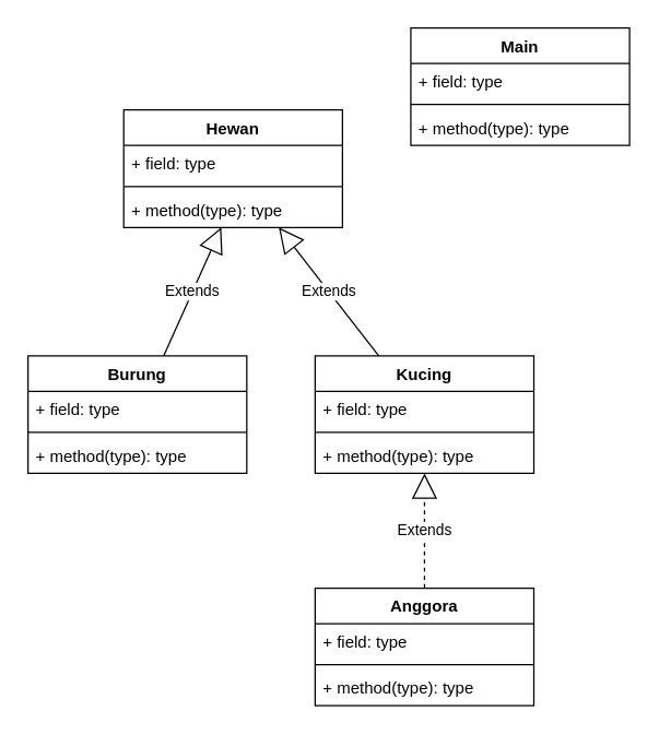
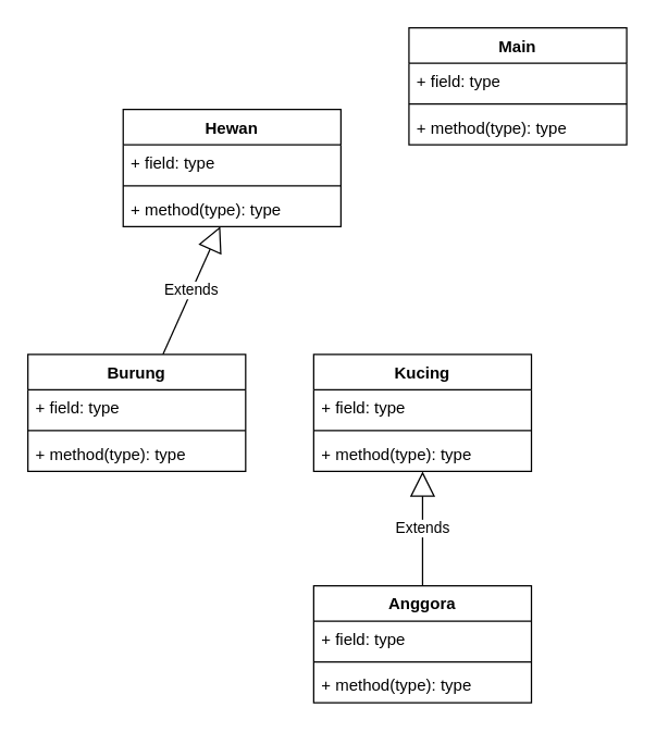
  <mxCell id="0" />
  <mxCell id="1" parent="0" />
  <mxCell id="2" value="Hewan" style="swimlane;fontStyle=1;align=center;verticalAlign=top;childLayout=stackLayout;horizontal=1;startSize=26;horizontalStack=0;resizeParent=1;resizeParentMax=0;resizeLast=0;collapsible=1;marginBottom=0;" vertex="1" parent="1"><mxGeometry x="90" y="80" width="160" height="86" as="geometry" /></mxCell>
  <mxCell id="3" value="+ field: type" style="text;strokeColor=none;fillColor=none;align=left;verticalAlign=top;spacingLeft=4;spacingRight=4;overflow=hidden;rotatable=0;points=[[0,0.5],[1,0.5]];portConstraint=eastwest;" vertex="1" parent="2"><mxGeometry y="26" width="160" height="26" as="geometry" /></mxCell>
  <mxCell id="4" value="" style="line;strokeWidth=1;fillColor=none;align=left;verticalAlign=middle;spacingTop=-1;spacingLeft=3;spacingRight=3;rotatable=0;labelPosition=right;points=[];portConstraint=eastwest;strokeColor=inherit;" vertex="1" parent="2"><mxGeometry y="52" width="160" height="8" as="geometry" /></mxCell>
  <mxCell id="5" value="+ method(type): type" style="text;strokeColor=none;fillColor=none;align=left;verticalAlign=top;spacingLeft=4;spacingRight=4;overflow=hidden;rotatable=0;points=[[0,0.5],[1,0.5]];portConstraint=eastwest;" vertex="1" parent="2"><mxGeometry y="60" width="160" height="26" as="geometry" /></mxCell>
  <mxCell id="6" value="Kucing" style="swimlane;fontStyle=1;align=center;verticalAlign=top;childLayout=stackLayout;horizontal=1;startSize=26;horizontalStack=0;resizeParent=1;resizeParentMax=0;resizeLast=0;collapsible=1;marginBottom=0;" vertex="1" parent="1"><mxGeometry x="230" y="260" width="160" height="86" as="geometry" /></mxCell>
  <mxCell id="7" value="+ field: type" style="text;strokeColor=none;fillColor=none;align=left;verticalAlign=top;spacingLeft=4;spacingRight=4;overflow=hidden;rotatable=0;points=[[0,0.5],[1,0.5]];portConstraint=eastwest;" vertex="1" parent="6"><mxGeometry y="26" width="160" height="26" as="geometry" /></mxCell>
  <mxCell id="8" value="" style="line;strokeWidth=1;fillColor=none;align=left;verticalAlign=middle;spacingTop=-1;spacingLeft=3;spacingRight=3;rotatable=0;labelPosition=right;points=[];portConstraint=eastwest;strokeColor=inherit;" vertex="1" parent="6"><mxGeometry y="52" width="160" height="8" as="geometry" /></mxCell>
  <mxCell id="9" value="+ method(type): type" style="text;strokeColor=none;fillColor=none;align=left;verticalAlign=top;spacingLeft=4;spacingRight=4;overflow=hidden;rotatable=0;points=[[0,0.5],[1,0.5]];portConstraint=eastwest;" vertex="1" parent="6"><mxGeometry y="60" width="160" height="26" as="geometry" /></mxCell>
  <mxCell id="10" value="Burung" style="swimlane;fontStyle=1;align=center;verticalAlign=top;childLayout=stackLayout;horizontal=1;startSize=26;horizontalStack=0;resizeParent=1;resizeParentMax=0;resizeLast=0;collapsible=1;marginBottom=0;" vertex="1" parent="1"><mxGeometry x="20" y="260" width="160" height="86" as="geometry" /></mxCell>
  <mxCell id="11" value="+ field: type" style="text;strokeColor=none;fillColor=none;align=left;verticalAlign=top;spacingLeft=4;spacingRight=4;overflow=hidden;rotatable=0;points=[[0,0.5],[1,0.5]];portConstraint=eastwest;" vertex="1" parent="10"><mxGeometry y="26" width="160" height="26" as="geometry" /></mxCell>
  <mxCell id="12" value="" style="line;strokeWidth=1;fillColor=none;align=left;verticalAlign=middle;spacingTop=-1;spacingLeft=3;spacingRight=3;rotatable=0;labelPosition=right;points=[];portConstraint=eastwest;strokeColor=inherit;" vertex="1" parent="10"><mxGeometry y="52" width="160" height="8" as="geometry" /></mxCell>
  <mxCell id="13" value="+ method(type): type" style="text;strokeColor=none;fillColor=none;align=left;verticalAlign=top;spacingLeft=4;spacingRight=4;overflow=hidden;rotatable=0;points=[[0,0.5],[1,0.5]];portConstraint=eastwest;" vertex="1" parent="10"><mxGeometry y="60" width="160" height="26" as="geometry" /></mxCell>
  <mxCell id="14" value="Extends" style="endArrow=block;endSize=16;endFill=0;html=1;rounded=0;entryX=0.446;entryY=1;entryDx=0;entryDy=0;entryPerimeter=0;" edge="1" parent="1" source="10" target="5"><mxGeometry width="160" relative="1" as="geometry"><mxPoint x="300" y="270" as="sourcePoint" /><mxPoint x="460" y="270" as="targetPoint" /></mxGeometry></mxCell>
- <mxCell id="15" value="Extends" style="endArrow=block;endSize=16;endFill=0;html=1;rounded=0;" edge="1" parent="1" source="6" target="2"><mxGeometry width="160" relative="1" as="geometry"><mxPoint x="300" y="270" as="sourcePoint" /><mxPoint x="460" y="270" as="targetPoint" /></mxGeometry></mxCell>
  <mxCell id="16" value="Anggora" style="swimlane;fontStyle=1;align=center;verticalAlign=top;childLayout=stackLayout;horizontal=1;startSize=26;horizontalStack=0;resizeParent=1;resizeParentMax=0;resizeLast=0;collapsible=1;marginBottom=0;" vertex="1" parent="1"><mxGeometry x="230" y="430" width="160" height="86" as="geometry" /></mxCell>
  <mxCell id="17" value="+ field: type" style="text;strokeColor=none;fillColor=none;align=left;verticalAlign=top;spacingLeft=4;spacingRight=4;overflow=hidden;rotatable=0;points=[[0,0.5],[1,0.5]];portConstraint=eastwest;" vertex="1" parent="16"><mxGeometry y="26" width="160" height="26" as="geometry" /></mxCell>
  <mxCell id="18" value="" style="line;strokeWidth=1;fillColor=none;align=left;verticalAlign=middle;spacingTop=-1;spacingLeft=3;spacingRight=3;rotatable=0;labelPosition=right;points=[];portConstraint=eastwest;strokeColor=inherit;" vertex="1" parent="16"><mxGeometry y="52" width="160" height="8" as="geometry" /></mxCell>
  <mxCell id="19" value="+ method(type): type" style="text;strokeColor=none;fillColor=none;align=left;verticalAlign=top;spacingLeft=4;spacingRight=4;overflow=hidden;rotatable=0;points=[[0,0.5],[1,0.5]];portConstraint=eastwest;" vertex="1" parent="16"><mxGeometry y="60" width="160" height="26" as="geometry" /></mxCell>
- <mxCell id="20" value="Extends" style="endArrow=block;endSize=16;endFill=0;html=1;rounded=0;exitX=0.5;exitY=0;exitDx=0;exitDy=0;dashed=1;" edge="1" parent="1" source="16" target="6"><mxGeometry width="160" relative="1" as="geometry"><mxPoint x="280" y="390" as="sourcePoint" /><mxPoint x="440" y="390" as="targetPoint" /></mxGeometry></mxCell>
+ <mxCell id="20" value="Extends" style="endArrow=block;endSize=16;endFill=0;html=1;rounded=0;exitX=0.5;exitY=0;exitDx=0;exitDy=0;" edge="1" parent="1" source="16" target="6"><mxGeometry width="160" relative="1" as="geometry"><mxPoint x="280" y="390" as="sourcePoint" /><mxPoint x="440" y="390" as="targetPoint" /></mxGeometry></mxCell>
  <mxCell id="21" value="Main" style="swimlane;fontStyle=1;align=center;verticalAlign=top;childLayout=stackLayout;horizontal=1;startSize=26;horizontalStack=0;resizeParent=1;resizeParentMax=0;resizeLast=0;collapsible=1;marginBottom=0;" vertex="1" parent="1"><mxGeometry x="300" y="20" width="160" height="86" as="geometry" /></mxCell>
  <mxCell id="22" value="+ field: type" style="text;strokeColor=none;fillColor=none;align=left;verticalAlign=top;spacingLeft=4;spacingRight=4;overflow=hidden;rotatable=0;points=[[0,0.5],[1,0.5]];portConstraint=eastwest;" vertex="1" parent="21"><mxGeometry y="26" width="160" height="26" as="geometry" /></mxCell>
  <mxCell id="23" value="" style="line;strokeWidth=1;fillColor=none;align=left;verticalAlign=middle;spacingTop=-1;spacingLeft=3;spacingRight=3;rotatable=0;labelPosition=right;points=[];portConstraint=eastwest;strokeColor=inherit;" vertex="1" parent="21"><mxGeometry y="52" width="160" height="8" as="geometry" /></mxCell>
  <mxCell id="24" value="+ method(type): type" style="text;strokeColor=none;fillColor=none;align=left;verticalAlign=top;spacingLeft=4;spacingRight=4;overflow=hidden;rotatable=0;points=[[0,0.5],[1,0.5]];portConstraint=eastwest;" vertex="1" parent="21"><mxGeometry y="60" width="160" height="26" as="geometry" /></mxCell>
